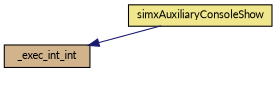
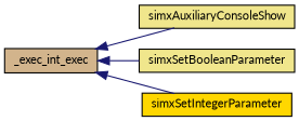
  digraph {
    fontname=Lato
    rankdir=LR
    node [color=black fillcolor=khaki fontname=Lato fontsize=10 shape=record style=filled]
    edge [color=midnightblue dir=back fontname=Lato fontsize=10 labelfontname=Helvetica labelfontsize=10 style=solid]
-   n1 [fillcolor=tan fontcolor=black height=0.2 label=_exec_int_int width=0.4]
+   n1 [fillcolor=tan fontcolor=black height=0.2 label=_exec_int_exec width=0.4]
    n2 [height=0.2 label=simxAuxiliaryConsoleShow width=0.4]
+   n3 [height=0.2 label=simxSetBooleanParameter width=0.4]
+   n4 [fillcolor=gold height=0.2 label=simxSetIntegerParameter width=0.4]
    n1 -> n2
+   n1 -> n3
+   n1 -> n4
  }
